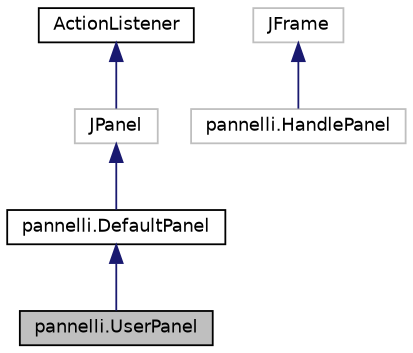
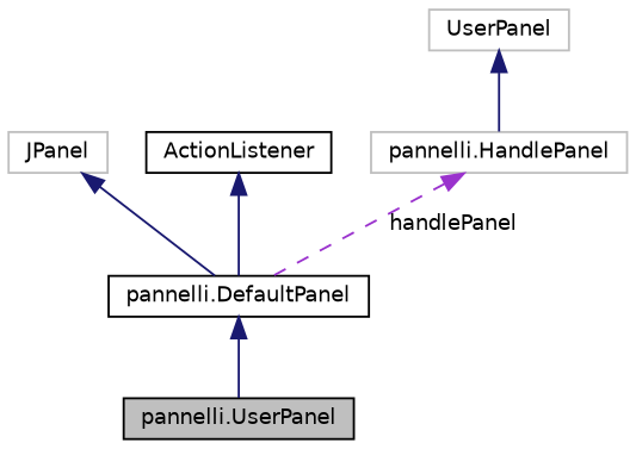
  digraph {
    node [color=black fillcolor=white fontname=Helvetica fontsize=10 shape=record style=filled]
    edge [color=midnightblue dir=back fontname=Helvetica fontsize=10 labelfontname=Helvetica labelfontsize=10 style=solid]
    n1 [fillcolor=grey75 fontcolor=black height=0.2 label="pannelli.UserPanel" width=0.4]
    n2 [height=0.2 label="pannelli.DefaultPanel" width=0.4]
    n3 [color=grey75 height=0.2 label=JPanel width=0.4]
    n4 [height=0.2 label=ActionListener width=0.4]
    n5 [color=grey75 height=0.2 label="pannelli.HandlePanel" width=0.4]
-   n6 [color=grey75 height=0.2 label=JFrame width=0.4]
+   n6 [color=grey75 height=0.2 label=UserPanel width=0.4]
    n2 -> n1
    n3 -> n2
-   n4 -> n3
+   n4 -> n2
+   n5 -> n2 [color=darkorchid3 label=" handlePanel" style=dashed]
    n6 -> n5
  }
